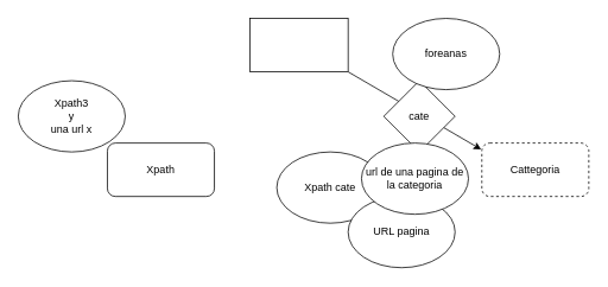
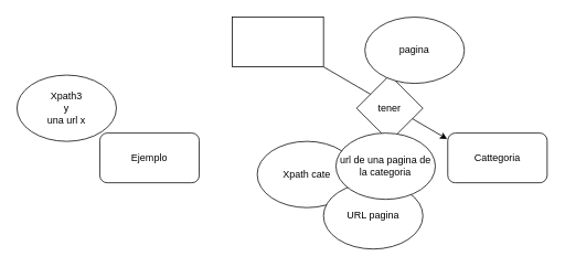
  <mxCell id="0" />
  <mxCell id="1" parent="0" />
- <mxCell id="2" value="Xpath" style="rounded=1;whiteSpace=wrap;html=1;" vertex="1" parent="1"><mxGeometry x="120" y="160" width="120" height="60" as="geometry" /></mxCell>
- <mxCell id="3" value="Cattegoria" style="rounded=1;whiteSpace=wrap;html=1;dashed=1;" vertex="1" parent="1"><mxGeometry x="540" y="160" width="120" height="60" as="geometry" /></mxCell>
+ <mxCell id="2" value="Ejemplo" style="rounded=1;whiteSpace=wrap;html=1;" vertex="1" parent="1"><mxGeometry x="120" y="160" width="120" height="60" as="geometry" /></mxCell>
+ <mxCell id="3" value="Cattegoria" style="rounded=1;whiteSpace=wrap;html=1;" vertex="1" parent="1"><mxGeometry x="540" y="160" width="120" height="60" as="geometry" /></mxCell>
  <mxCell id="4" value="Xpath3&lt;br&gt;y&lt;br&gt;una url x" style="ellipse;whiteSpace=wrap;html=1;" vertex="1" parent="1"><mxGeometry x="20" y="90" width="120" height="80" as="geometry" /></mxCell>
  <mxCell id="5" style="edgeStyle=none;html=1;exitX=1;exitY=1;exitDx=0;exitDy=0;entryX=-0.006;entryY=0.12;entryDx=0;entryDy=0;entryPerimeter=0;" edge="1" parent="1" source="6" target="3"><mxGeometry relative="1" as="geometry" /></mxCell>
  <mxCell id="6" value="" style="rounded=0;whiteSpace=wrap;html=1;" vertex="1" parent="1"><mxGeometry x="280" y="20" width="110" height="60" as="geometry" /></mxCell>
- <mxCell id="7" value="cate" style="rhombus;whiteSpace=wrap;html=1;" vertex="1" parent="1"><mxGeometry x="430" y="90" width="80" height="80" as="geometry" /></mxCell>
- <mxCell id="8" value="foreanas" style="ellipse;whiteSpace=wrap;html=1;" vertex="1" parent="1"><mxGeometry x="440" y="20" width="120" height="80" as="geometry" /></mxCell>
+ <mxCell id="7" value="tener" style="rhombus;whiteSpace=wrap;html=1;" vertex="1" parent="1"><mxGeometry x="430" y="90" width="80" height="80" as="geometry" /></mxCell>
+ <mxCell id="8" value="pagina" style="ellipse;whiteSpace=wrap;html=1;" vertex="1" parent="1"><mxGeometry x="440" y="20" width="120" height="80" as="geometry" /></mxCell>
  <mxCell id="9" value="Xpath cate" style="ellipse;whiteSpace=wrap;html=1;" vertex="1" parent="1"><mxGeometry x="310" y="170" width="120" height="80" as="geometry" /></mxCell>
  <mxCell id="10" value="URL pagina" style="ellipse;whiteSpace=wrap;html=1;" vertex="1" parent="1"><mxGeometry x="390" y="220" width="120" height="80" as="geometry" /></mxCell>
  <mxCell id="11" value="url de una pagina de la categoria" style="ellipse;whiteSpace=wrap;html=1;" vertex="1" parent="1"><mxGeometry x="405" y="160" width="120" height="80" as="geometry" /></mxCell>
